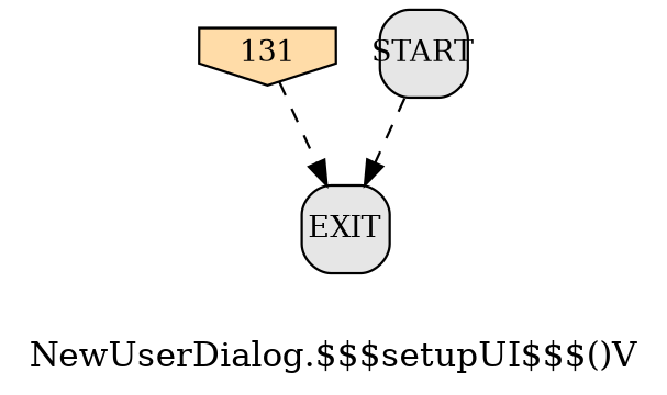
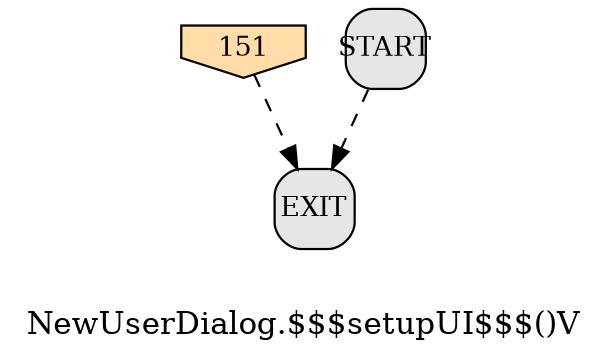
  digraph {
    label="NewUserDialog.$$$setupUI$$$()V"
    node [fillcolor="#E6E6E6" fixedsize=true fontsize=12 shape=box style="filled, rounded"]
    edge [style=dashed]
-   n1 [fillcolor="#FFDCA8" height=0.36 label=131 shape=invhouse style=filled width=0.78]
+   n1 [fillcolor="#FFDCA8" height=0.36 label=151 shape=invhouse style=filled width=0.78]
    n2 [height=0.5 label=EXIT width=0.5]
    n3 [height=0.5 label=START width=0.5]
    n1 -> n2
    n3 -> n2
  }
